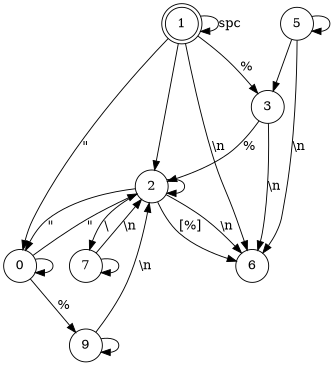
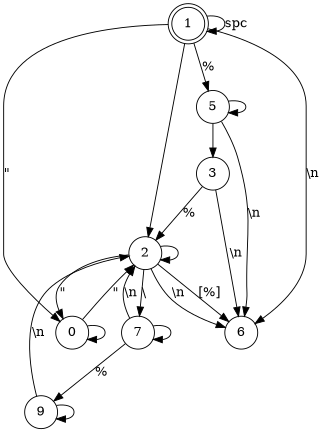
  digraph {
    rankdir=TB
    node [shape=circle]
    1 [shape=doublecircle]
    3
    2
    n4 [label=0]
    6
    7
    5
    n8 [label=9]
    1 -> 1 [label=spc]
-   1 -> 3 [label="%"]
+   1 -> 5 [label="%"]
    1 -> 2
    1 -> n4 [label="\""]
    1 -> 6 [label="\\n"]
    3 -> 2 [label="%"]
    3 -> 6 [label="\\n"]
    2 -> 2
    2 -> n4 [label="\""]
    2 -> 6 [label="\\n"]
    2 -> 6 [label="[%]"]
    2 -> 7 [label="\\"]
    n4 -> 2 [label="\""]
    n4 -> n4
    7 -> 2 [label="\\n"]
    7 -> 7
-   n4 -> n8 [label="%"]
+   7 -> n8 [label="%"]
    5 -> 3
    5 -> 6 [label="\\n"]
    5 -> 5
    n8 -> 2 [label="\\n"]
    n8 -> n8
  }
